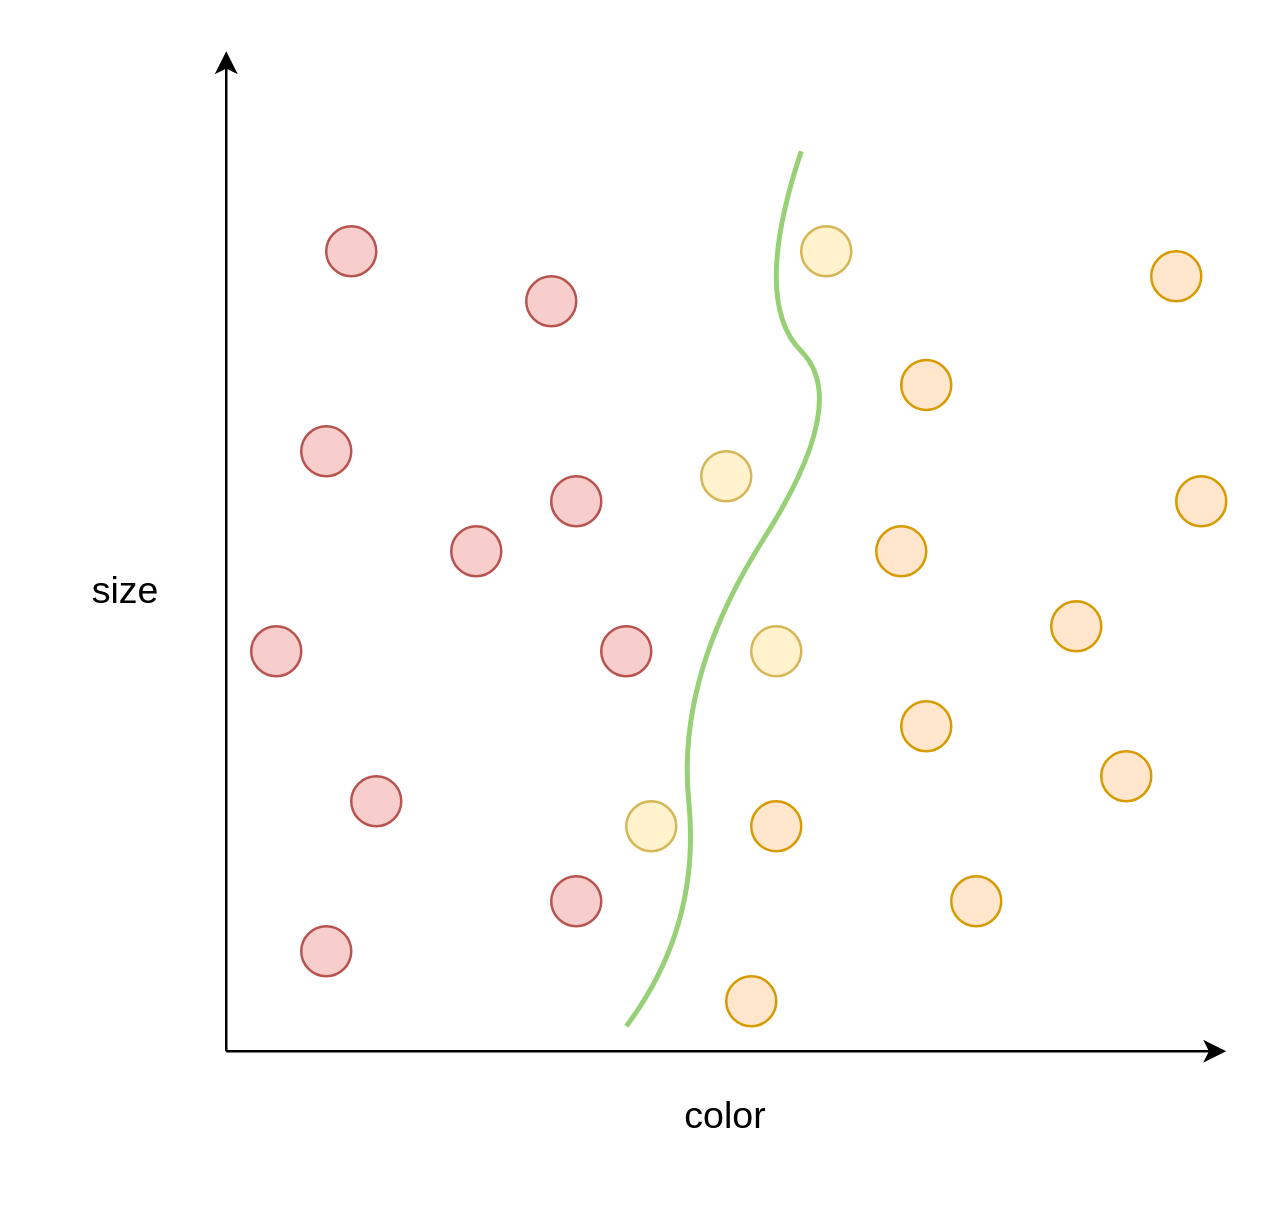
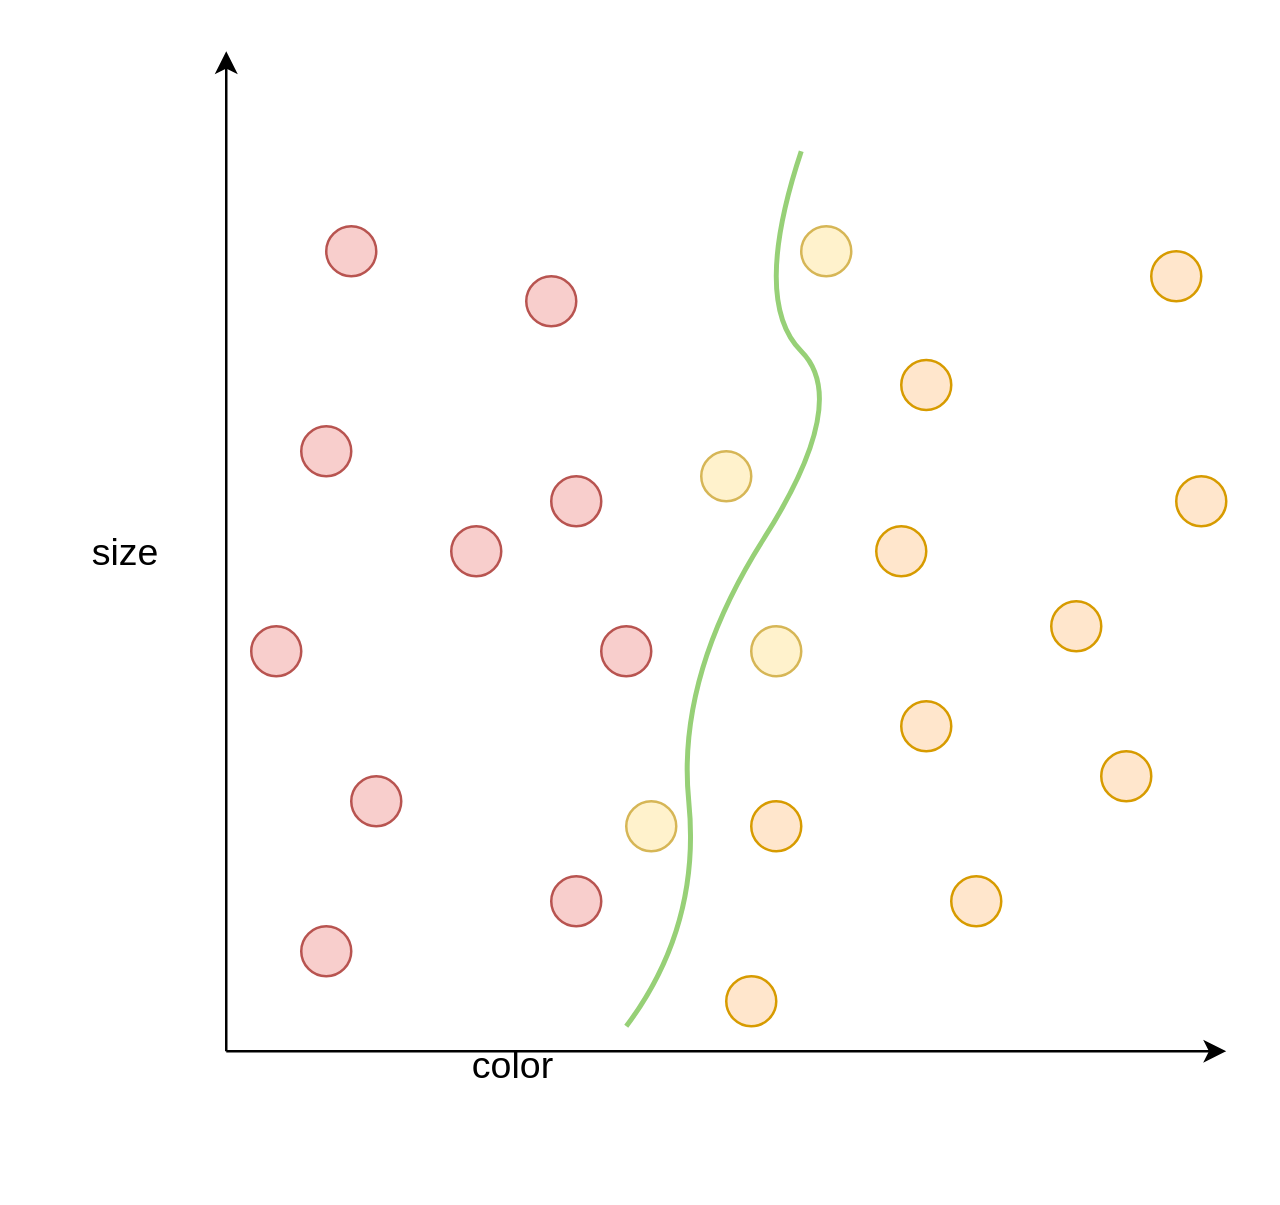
  <mxCell id="0" />
  <mxCell id="1" parent="0" />
  <mxCell id="2" value="" style="endArrow=classic;html=1;rounded=0;" parent="1" edge="1"><mxGeometry width="50" height="50" relative="1" as="geometry"><mxPoint x="90" y="420" as="sourcePoint" /><mxPoint x="90" y="20" as="targetPoint" /></mxGeometry></mxCell>
  <mxCell id="3" value="" style="endArrow=classic;html=1;rounded=0;" parent="1" edge="1"><mxGeometry width="50" height="50" relative="1" as="geometry"><mxPoint x="90" y="420" as="sourcePoint" /><mxPoint x="490" y="420" as="targetPoint" /></mxGeometry></mxCell>
  <mxCell id="4" value="" style="ellipse;whiteSpace=wrap;html=1;aspect=fixed;fillColor=#f8cecc;strokeColor=#b85450;" parent="1" vertex="1"><mxGeometry x="120" y="370" width="20" height="20" as="geometry" /></mxCell>
  <mxCell id="5" value="" style="ellipse;whiteSpace=wrap;html=1;aspect=fixed;fillColor=#f8cecc;strokeColor=#b85450;" parent="1" vertex="1"><mxGeometry x="140" y="310" width="20" height="20" as="geometry" /></mxCell>
  <mxCell id="6" value="" style="ellipse;whiteSpace=wrap;html=1;aspect=fixed;fillColor=#f8cecc;strokeColor=#b85450;" parent="1" vertex="1"><mxGeometry x="220" y="350" width="20" height="20" as="geometry" /></mxCell>
  <mxCell id="7" value="" style="ellipse;whiteSpace=wrap;html=1;aspect=fixed;fillColor=#f8cecc;strokeColor=#b85450;" parent="1" vertex="1"><mxGeometry x="100" y="250" width="20" height="20" as="geometry" /></mxCell>
  <mxCell id="8" value="" style="ellipse;whiteSpace=wrap;html=1;aspect=fixed;fillColor=#f8cecc;strokeColor=#b85450;" parent="1" vertex="1"><mxGeometry x="240" y="250" width="20" height="20" as="geometry" /></mxCell>
  <mxCell id="9" value="" style="ellipse;whiteSpace=wrap;html=1;aspect=fixed;fillColor=#f8cecc;strokeColor=#b85450;" parent="1" vertex="1"><mxGeometry x="180" y="210" width="20" height="20" as="geometry" /></mxCell>
  <mxCell id="10" value="" style="ellipse;whiteSpace=wrap;html=1;aspect=fixed;fillColor=#f8cecc;strokeColor=#b85450;" parent="1" vertex="1"><mxGeometry x="120" y="170" width="20" height="20" as="geometry" /></mxCell>
  <mxCell id="11" value="" style="ellipse;whiteSpace=wrap;html=1;aspect=fixed;fillColor=#f8cecc;strokeColor=#b85450;" parent="1" vertex="1"><mxGeometry x="220" y="190" width="20" height="20" as="geometry" /></mxCell>
  <mxCell id="12" value="" style="ellipse;whiteSpace=wrap;html=1;aspect=fixed;fillColor=#f8cecc;strokeColor=#b85450;" parent="1" vertex="1"><mxGeometry x="210" y="110" width="20" height="20" as="geometry" /></mxCell>
  <mxCell id="13" value="" style="ellipse;whiteSpace=wrap;html=1;aspect=fixed;fillColor=#f8cecc;strokeColor=#b85450;" parent="1" vertex="1"><mxGeometry x="130" y="90" width="20" height="20" as="geometry" /></mxCell>
  <mxCell id="14" value="" style="ellipse;whiteSpace=wrap;html=1;aspect=fixed;fillColor=#ffe6cc;strokeColor=#d79b00;" parent="1" vertex="1"><mxGeometry x="290" y="390" width="20" height="20" as="geometry" /></mxCell>
  <mxCell id="15" value="" style="ellipse;whiteSpace=wrap;html=1;aspect=fixed;fillColor=#ffe6cc;strokeColor=#d79b00;" parent="1" vertex="1"><mxGeometry x="300" y="320" width="20" height="20" as="geometry" /></mxCell>
  <mxCell id="16" value="" style="ellipse;whiteSpace=wrap;html=1;aspect=fixed;fillColor=#ffe6cc;strokeColor=#d79b00;" parent="1" vertex="1"><mxGeometry x="380" y="350" width="20" height="20" as="geometry" /></mxCell>
  <mxCell id="17" value="" style="ellipse;whiteSpace=wrap;html=1;aspect=fixed;fillColor=#ffe6cc;strokeColor=#d79b00;" parent="1" vertex="1"><mxGeometry x="440" y="300" width="20" height="20" as="geometry" /></mxCell>
  <mxCell id="18" value="" style="ellipse;whiteSpace=wrap;html=1;aspect=fixed;fillColor=#ffe6cc;strokeColor=#d79b00;" parent="1" vertex="1"><mxGeometry x="360" y="280" width="20" height="20" as="geometry" /></mxCell>
  <mxCell id="19" value="" style="ellipse;whiteSpace=wrap;html=1;aspect=fixed;fillColor=#ffe6cc;strokeColor=#d79b00;" parent="1" vertex="1"><mxGeometry x="420" y="240" width="20" height="20" as="geometry" /></mxCell>
  <mxCell id="20" value="" style="ellipse;whiteSpace=wrap;html=1;aspect=fixed;fillColor=#ffe6cc;strokeColor=#d79b00;" parent="1" vertex="1"><mxGeometry x="350" y="210" width="20" height="20" as="geometry" /></mxCell>
  <mxCell id="21" value="" style="ellipse;whiteSpace=wrap;html=1;aspect=fixed;fillColor=#ffe6cc;strokeColor=#d79b00;" parent="1" vertex="1"><mxGeometry x="360" y="143.5" width="20" height="20" as="geometry" /></mxCell>
  <mxCell id="22" value="" style="ellipse;whiteSpace=wrap;html=1;aspect=fixed;fillColor=#ffe6cc;strokeColor=#d79b00;" parent="1" vertex="1"><mxGeometry x="470" y="190" width="20" height="20" as="geometry" /></mxCell>
  <mxCell id="23" value="" style="ellipse;whiteSpace=wrap;html=1;aspect=fixed;fillColor=#ffe6cc;strokeColor=#d79b00;" parent="1" vertex="1"><mxGeometry x="460" y="100" width="20" height="20" as="geometry" /></mxCell>
- <mxCell id="24" value="&lt;font style=&quot;font-size: 15px;&quot;&gt;color&lt;/font&gt;" style="text;html=1;align=center;verticalAlign=middle;whiteSpace=wrap;rounded=0;" parent="1" vertex="1"><mxGeometry x="260" y="430" width="60" height="30" as="geometry" /></mxCell>
- <mxCell id="25" value="&lt;font style=&quot;font-size: 15px;&quot;&gt;size&lt;/font&gt;" style="text;html=1;align=center;verticalAlign=middle;whiteSpace=wrap;rounded=0;" parent="1" vertex="1"><mxGeometry x="20" y="220" width="60" height="30" as="geometry" /></mxCell>
+ <mxCell id="24" value="&lt;font style=&quot;font-size: 15px;&quot;&gt;color&lt;/font&gt;" style="text;html=1;align=center;verticalAlign=middle;whiteSpace=wrap;rounded=0;" parent="1" vertex="1"><mxGeometry x="175" y="410" width="60" height="30" as="geometry" /></mxCell>
+ <mxCell id="25" value="&lt;font style=&quot;font-size: 15px;&quot;&gt;size&lt;/font&gt;" style="text;html=1;align=center;verticalAlign=middle;whiteSpace=wrap;rounded=0;" parent="1" vertex="1"><mxGeometry x="20" y="205" width="60" height="30" as="geometry" /></mxCell>
  <mxCell id="26" value="" style="endArrow=none;html=1;rounded=0;strokeWidth=2;strokeColor=#97D077;curved=1;" parent="1" edge="1"><mxGeometry width="50" height="50" relative="1" as="geometry"><mxPoint x="250" y="410" as="sourcePoint" /><mxPoint x="320" y="60" as="targetPoint" /><Array as="points"><mxPoint x="280" y="370" /><mxPoint x="270" y="270" /><mxPoint x="340" y="160" /><mxPoint x="300" y="120" /></Array></mxGeometry></mxCell>
  <mxCell id="27" value="" style="ellipse;whiteSpace=wrap;html=1;aspect=fixed;fillColor=#fff2cc;strokeColor=#d6b656;" vertex="1" parent="1"><mxGeometry x="300" y="250" width="20" height="20" as="geometry" /></mxCell>
  <mxCell id="28" value="" style="ellipse;whiteSpace=wrap;html=1;aspect=fixed;fillColor=#fff2cc;strokeColor=#d6b656;" vertex="1" parent="1"><mxGeometry x="280" y="180" width="20" height="20" as="geometry" /></mxCell>
  <mxCell id="29" value="" style="ellipse;whiteSpace=wrap;html=1;aspect=fixed;fillColor=#fff2cc;strokeColor=#d6b656;" vertex="1" parent="1"><mxGeometry x="320" y="90" width="20" height="20" as="geometry" /></mxCell>
  <mxCell id="30" value="" style="ellipse;whiteSpace=wrap;html=1;aspect=fixed;fillColor=#fff2cc;strokeColor=#d6b656;direction=south;" vertex="1" parent="1"><mxGeometry x="250" y="320" width="20" height="20" as="geometry" /></mxCell>
